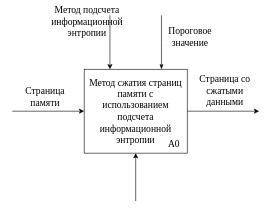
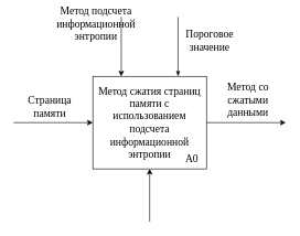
  <mxCell id="0" />
  <mxCell id="1" parent="0" />
  <mxCell id="2" style="edgeStyle=orthogonalEdgeStyle;rounded=0;orthogonalLoop=1;jettySize=auto;html=1;exitX=0;exitY=0.5;exitDx=0;exitDy=0;startArrow=classic;startFill=1;endArrow=none;endFill=0;" parent="1" source="7" edge="1"><mxGeometry relative="1" as="geometry"><mxPoint x="20" y="185" as="targetPoint" /></mxGeometry></mxCell>
  <mxCell id="3" style="edgeStyle=orthogonalEdgeStyle;rounded=0;orthogonalLoop=1;jettySize=auto;html=1;exitX=0.75;exitY=0;exitDx=0;exitDy=0;startArrow=classicThin;startFill=1;endArrow=none;endFill=0;" edge="1" parent="1" source="7"><mxGeometry relative="1" as="geometry"><mxPoint x="269" y="25" as="targetPoint" /></mxGeometry></mxCell>
  <mxCell id="4" style="edgeStyle=orthogonalEdgeStyle;rounded=0;orthogonalLoop=1;jettySize=auto;html=1;exitX=0.25;exitY=0;exitDx=0;exitDy=0;startArrow=classic;startFill=1;endArrow=none;endFill=0;" edge="1" parent="1" source="7"><mxGeometry relative="1" as="geometry"><mxPoint x="183" y="25" as="targetPoint" /></mxGeometry></mxCell>
  <mxCell id="5" style="edgeStyle=orthogonalEdgeStyle;rounded=0;orthogonalLoop=1;jettySize=auto;html=1;exitX=1;exitY=0.5;exitDx=0;exitDy=0;" edge="1" parent="1" source="7"><mxGeometry relative="1" as="geometry"><mxPoint x="432" y="185" as="targetPoint" /></mxGeometry></mxCell>
  <mxCell id="6" style="edgeStyle=orthogonalEdgeStyle;rounded=0;orthogonalLoop=1;jettySize=auto;html=1;exitX=0.5;exitY=1;exitDx=0;exitDy=0;startArrow=classic;startFill=1;endArrow=none;endFill=0;" edge="1" parent="1" source="7"><mxGeometry relative="1" as="geometry"><mxPoint x="226" y="335" as="targetPoint" /></mxGeometry></mxCell>
  <mxCell id="7" value="Метод сжатия страниц памяти с использованием подсчета информационной энтропии" style="rounded=0;whiteSpace=wrap;html=1;fontFamily=Times New Roman;fontSize=16;" parent="1" vertex="1"><mxGeometry x="140" y="115" width="172" height="140" as="geometry" /></mxCell>
  <mxCell id="8" value="A0" style="text;html=1;strokeColor=none;fillColor=none;align=center;verticalAlign=middle;whiteSpace=wrap;rounded=0;fontFamily=Times New Roman;fontSize=16;" parent="1" vertex="1"><mxGeometry x="260" y="225" width="60" height="30" as="geometry" /></mxCell>
  <mxCell id="9" value="Страница памяти" style="text;html=1;strokeColor=none;fillColor=none;align=center;verticalAlign=middle;whiteSpace=wrap;rounded=0;fontFamily=Times New Roman;fontSize=16;" parent="1" vertex="1"><mxGeometry x="20" y="145" width="110" height="30" as="geometry" /></mxCell>
  <mxCell id="10" value="Пороговое значение" style="text;html=1;strokeColor=none;fillColor=none;align=center;verticalAlign=middle;whiteSpace=wrap;rounded=0;fontFamily=Times New Roman;fontSize=16;" parent="1" vertex="1"><mxGeometry x="272" y="45" width="90" height="30" as="geometry" /></mxCell>
  <mxCell id="11" value="Метод подсчета информационной энтропии" style="text;html=1;strokeColor=none;fillColor=none;align=center;verticalAlign=middle;whiteSpace=wrap;rounded=0;fontFamily=Times New Roman;fontSize=16;" parent="1" vertex="1"><mxGeometry x="100" y="20" width="90" height="30" as="geometry" /></mxCell>
- <mxCell id="12" value="Страница со сжатыми данными" style="text;html=1;strokeColor=none;fillColor=none;align=center;verticalAlign=middle;whiteSpace=wrap;rounded=0;fontFamily=Times New Roman;fontSize=16;" parent="1" vertex="1"><mxGeometry x="320" y="135" width="110" height="30" as="geometry" /></mxCell>
+ <mxCell id="12" value="Метод со сжатыми данными" style="text;html=1;strokeColor=none;fillColor=none;align=center;verticalAlign=middle;whiteSpace=wrap;rounded=0;fontFamily=Times New Roman;fontSize=16;" parent="1" vertex="1"><mxGeometry x="320" y="135" width="110" height="30" as="geometry" /></mxCell>
